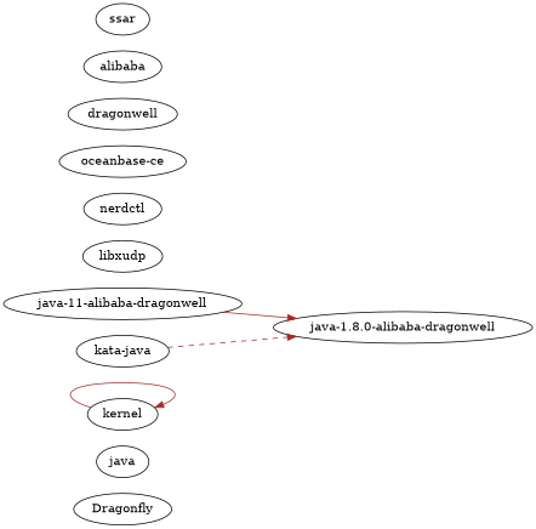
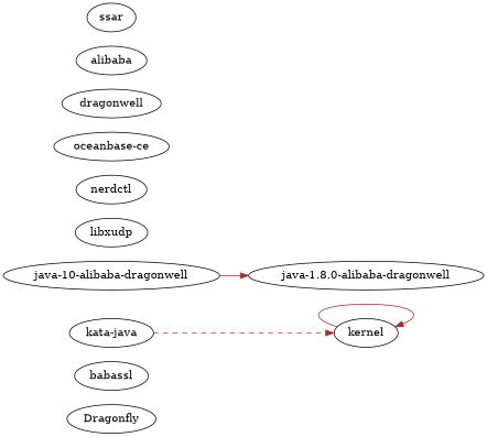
  digraph {
    rankdir=LR
    edge [color=brown style=solid]
    Dragonfly
-   babassl [label=java]
+   babassl
    kernel
-   "java-11-alibaba-dragonwell"
+   "java-11-alibaba-dragonwell" [label="java-10-alibaba-dragonwell"]
    "java-1.8.0-alibaba-dragonwell"
    n6 [label="kata-java"]
    libxudp
    nerdctl
    "oceanbase-ce"
    n10 [label=dragonwell]
    n11 [label=alibaba]
    ssar
    kernel -> kernel
    "java-11-alibaba-dragonwell" -> "java-1.8.0-alibaba-dragonwell"
-   n6 -> "java-1.8.0-alibaba-dragonwell" [style=dashed]
+   n6 -> kernel [style=dashed]
  }
